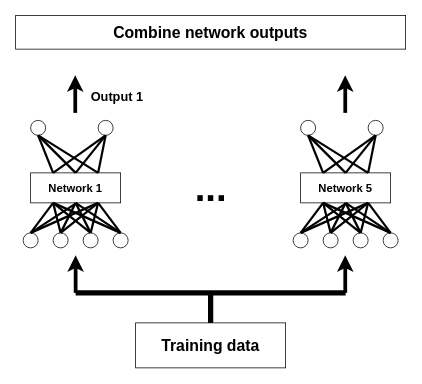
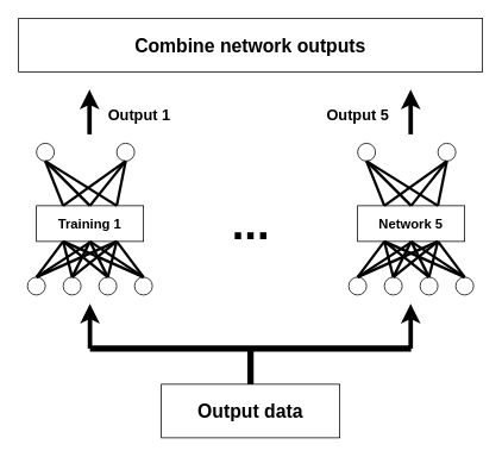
  <mxCell id="0" />
  <mxCell id="1" parent="0" />
- <mxCell id="2" value="&lt;font size=&quot;1&quot;&gt;&lt;b style=&quot;font-size: 21px&quot;&gt;Training data&lt;/b&gt;&lt;/font&gt;" style="rounded=0;whiteSpace=wrap;html=1;" vertex="1" parent="1"><mxGeometry x="180" y="430" width="200" height="60" as="geometry" /></mxCell>
+ <mxCell id="2" value="&lt;font size=&quot;1&quot;&gt;&lt;b style=&quot;font-size: 21px&quot;&gt;Output data&lt;/b&gt;&lt;/font&gt;" style="rounded=0;whiteSpace=wrap;html=1;" vertex="1" parent="1"><mxGeometry x="180" y="430" width="200" height="60" as="geometry" /></mxCell>
  <mxCell id="3" value="" style="endArrow=none;html=1;jumpSize=6;strokeWidth=7;" edge="1" parent="1"><mxGeometry width="50" height="50" relative="1" as="geometry"><mxPoint x="280" y="430" as="sourcePoint" /><mxPoint x="280" y="390" as="targetPoint" /></mxGeometry></mxCell>
  <mxCell id="4" value="" style="endArrow=none;html=1;jumpSize=6;strokeWidth=7;" edge="1" parent="1"><mxGeometry width="50" height="50" relative="1" as="geometry"><mxPoint x="100" y="390" as="sourcePoint" /><mxPoint x="460" y="390" as="targetPoint" /></mxGeometry></mxCell>
  <mxCell id="5" value="" style="endArrow=classic;html=1;jumpSize=6;strokeWidth=5;" edge="1" parent="1"><mxGeometry width="50" height="50" relative="1" as="geometry"><mxPoint x="100" y="390" as="sourcePoint" /><mxPoint x="100" y="340" as="targetPoint" /></mxGeometry></mxCell>
  <mxCell id="6" value="" style="ellipse;whiteSpace=wrap;html=1;aspect=fixed;strokeColor=#000000;fillColor=#FFFFFF;" vertex="1" parent="1"><mxGeometry x="30" y="310" width="20" height="20" as="geometry" /></mxCell>
  <mxCell id="7" value="" style="ellipse;whiteSpace=wrap;html=1;aspect=fixed;strokeColor=#000000;fillColor=#FFFFFF;" vertex="1" parent="1"><mxGeometry x="70" y="310" width="20" height="20" as="geometry" /></mxCell>
  <mxCell id="8" value="" style="ellipse;whiteSpace=wrap;html=1;aspect=fixed;strokeColor=#000000;fillColor=#FFFFFF;" vertex="1" parent="1"><mxGeometry x="110" y="310" width="20" height="20" as="geometry" /></mxCell>
  <mxCell id="9" value="" style="ellipse;whiteSpace=wrap;html=1;aspect=fixed;strokeColor=#000000;fillColor=#FFFFFF;" vertex="1" parent="1"><mxGeometry x="150" y="310" width="20" height="20" as="geometry" /></mxCell>
- <mxCell id="10" value="&lt;b&gt;&lt;font style=&quot;font-size: 15px&quot;&gt;Network 1&lt;/font&gt;&lt;/b&gt;" style="rounded=0;whiteSpace=wrap;html=1;strokeColor=#000000;fillColor=#FFFFFF;" vertex="1" parent="1"><mxGeometry x="40" y="230" width="120" height="40" as="geometry" /></mxCell>
+ <mxCell id="10" value="&lt;b&gt;&lt;font style=&quot;font-size: 15px&quot;&gt;Training 1&lt;/font&gt;&lt;/b&gt;" style="rounded=0;whiteSpace=wrap;html=1;strokeColor=#000000;fillColor=#FFFFFF;" vertex="1" parent="1"><mxGeometry x="40" y="230" width="120" height="40" as="geometry" /></mxCell>
  <mxCell id="11" value="" style="endArrow=none;html=1;jumpSize=6;strokeWidth=3;entryX=0.25;entryY=1;entryDx=0;entryDy=0;exitX=0.5;exitY=0;exitDx=0;exitDy=0;" edge="1" parent="1" source="6" target="10"><mxGeometry width="50" height="50" relative="1" as="geometry"><mxPoint x="-20" y="490" as="sourcePoint" /><mxPoint x="-20" y="450" as="targetPoint" /></mxGeometry></mxCell>
  <mxCell id="12" value="" style="endArrow=none;html=1;jumpSize=6;strokeWidth=3;exitX=0.5;exitY=0;exitDx=0;exitDy=0;" edge="1" parent="1" source="6"><mxGeometry width="50" height="50" relative="1" as="geometry"><mxPoint x="50" y="320" as="sourcePoint" /><mxPoint x="100" y="271" as="targetPoint" /></mxGeometry></mxCell>
  <mxCell id="13" value="" style="endArrow=none;html=1;jumpSize=6;strokeWidth=3;entryX=0.75;entryY=1;entryDx=0;entryDy=0;exitX=0.5;exitY=0;exitDx=0;exitDy=0;" edge="1" parent="1" source="6" target="10"><mxGeometry width="50" height="50" relative="1" as="geometry"><mxPoint x="60" y="330" as="sourcePoint" /><mxPoint x="90" y="290" as="targetPoint" /></mxGeometry></mxCell>
  <mxCell id="14" value="" style="endArrow=none;html=1;jumpSize=6;strokeWidth=3;entryX=0.25;entryY=1;entryDx=0;entryDy=0;exitX=0.5;exitY=0;exitDx=0;exitDy=0;" edge="1" parent="1" source="7" target="10"><mxGeometry width="50" height="50" relative="1" as="geometry"><mxPoint x="70" y="340" as="sourcePoint" /><mxPoint x="100" y="300" as="targetPoint" /></mxGeometry></mxCell>
  <mxCell id="15" value="" style="endArrow=none;html=1;jumpSize=6;strokeWidth=3;entryX=0.5;entryY=1;entryDx=0;entryDy=0;" edge="1" parent="1" target="10"><mxGeometry width="50" height="50" relative="1" as="geometry"><mxPoint x="80" y="310" as="sourcePoint" /><mxPoint x="110" y="310" as="targetPoint" /></mxGeometry></mxCell>
  <mxCell id="16" value="" style="endArrow=none;html=1;jumpSize=6;strokeWidth=3;entryX=0.75;entryY=1;entryDx=0;entryDy=0;exitX=0.5;exitY=0;exitDx=0;exitDy=0;" edge="1" parent="1" source="7" target="10"><mxGeometry width="50" height="50" relative="1" as="geometry"><mxPoint x="90" y="360" as="sourcePoint" /><mxPoint x="120" y="320" as="targetPoint" /></mxGeometry></mxCell>
  <mxCell id="17" value="" style="endArrow=none;html=1;jumpSize=6;strokeWidth=3;entryX=0.75;entryY=1;entryDx=0;entryDy=0;" edge="1" parent="1" target="10"><mxGeometry width="50" height="50" relative="1" as="geometry"><mxPoint x="120" y="310" as="sourcePoint" /><mxPoint x="130" y="330" as="targetPoint" /></mxGeometry></mxCell>
  <mxCell id="18" value="" style="endArrow=none;html=1;jumpSize=6;strokeWidth=3;entryX=0.75;entryY=1;entryDx=0;entryDy=0;exitX=0.5;exitY=0;exitDx=0;exitDy=0;" edge="1" parent="1" source="9" target="10"><mxGeometry width="50" height="50" relative="1" as="geometry"><mxPoint x="110" y="380" as="sourcePoint" /><mxPoint x="140" y="340" as="targetPoint" /></mxGeometry></mxCell>
  <mxCell id="19" value="" style="endArrow=none;html=1;jumpSize=6;strokeWidth=3;entryX=0.5;entryY=1;entryDx=0;entryDy=0;exitX=0.5;exitY=0;exitDx=0;exitDy=0;" edge="1" parent="1" source="8" target="10"><mxGeometry width="50" height="50" relative="1" as="geometry"><mxPoint x="240" y="260" as="sourcePoint" /><mxPoint x="270" y="220" as="targetPoint" /></mxGeometry></mxCell>
  <mxCell id="20" value="" style="endArrow=none;html=1;jumpSize=6;strokeWidth=3;entryX=0.25;entryY=1;entryDx=0;entryDy=0;exitX=0.5;exitY=0;exitDx=0;exitDy=0;" edge="1" parent="1" source="8" target="10"><mxGeometry width="50" height="50" relative="1" as="geometry"><mxPoint x="250" y="270" as="sourcePoint" /><mxPoint x="280" y="230" as="targetPoint" /></mxGeometry></mxCell>
  <mxCell id="21" value="" style="endArrow=none;html=1;jumpSize=6;strokeWidth=3;entryX=0.5;entryY=1;entryDx=0;entryDy=0;exitX=0.5;exitY=0;exitDx=0;exitDy=0;" edge="1" parent="1" source="9" target="10"><mxGeometry width="50" height="50" relative="1" as="geometry"><mxPoint x="260" y="280" as="sourcePoint" /><mxPoint x="290" y="240" as="targetPoint" /></mxGeometry></mxCell>
  <mxCell id="22" value="" style="endArrow=none;html=1;jumpSize=6;strokeWidth=3;entryX=0.25;entryY=1;entryDx=0;entryDy=0;exitX=0.5;exitY=0;exitDx=0;exitDy=0;" edge="1" parent="1" source="9" target="10"><mxGeometry width="50" height="50" relative="1" as="geometry"><mxPoint x="270" y="290" as="sourcePoint" /><mxPoint x="300" y="250" as="targetPoint" /></mxGeometry></mxCell>
  <mxCell id="23" value="" style="ellipse;whiteSpace=wrap;html=1;aspect=fixed;strokeColor=#000000;fillColor=#FFFFFF;" vertex="1" parent="1"><mxGeometry x="130" y="160" width="20" height="20" as="geometry" /></mxCell>
  <mxCell id="24" value="" style="ellipse;whiteSpace=wrap;html=1;aspect=fixed;strokeColor=#000000;fillColor=#FFFFFF;" vertex="1" parent="1"><mxGeometry x="40" y="160" width="20" height="20" as="geometry" /></mxCell>
  <mxCell id="25" value="" style="endArrow=none;html=1;jumpSize=6;strokeWidth=3;entryX=0.5;entryY=1;entryDx=0;entryDy=0;exitX=0.25;exitY=0;exitDx=0;exitDy=0;" edge="1" parent="1" source="10" target="23"><mxGeometry width="50" height="50" relative="1" as="geometry"><mxPoint x="350" y="220" as="sourcePoint" /><mxPoint x="260" y="180" as="targetPoint" /></mxGeometry></mxCell>
  <mxCell id="26" value="" style="endArrow=none;html=1;jumpSize=6;strokeWidth=3;entryX=0.5;entryY=1;entryDx=0;entryDy=0;exitX=0.25;exitY=0;exitDx=0;exitDy=0;" edge="1" parent="1" source="10" target="24"><mxGeometry width="50" height="50" relative="1" as="geometry"><mxPoint x="360" y="230" as="sourcePoint" /><mxPoint x="270" y="190" as="targetPoint" /></mxGeometry></mxCell>
  <mxCell id="27" value="" style="endArrow=none;html=1;jumpSize=6;strokeWidth=3;entryX=0.5;entryY=0;entryDx=0;entryDy=0;exitX=0.5;exitY=1;exitDx=0;exitDy=0;" edge="1" parent="1" source="23" target="10"><mxGeometry width="50" height="50" relative="1" as="geometry"><mxPoint x="370" y="240" as="sourcePoint" /><mxPoint x="280" y="200" as="targetPoint" /></mxGeometry></mxCell>
  <mxCell id="28" value="" style="endArrow=none;html=1;jumpSize=6;strokeWidth=3;entryX=0.5;entryY=1;entryDx=0;entryDy=0;exitX=0.5;exitY=0;exitDx=0;exitDy=0;" edge="1" parent="1" source="10" target="24"><mxGeometry width="50" height="50" relative="1" as="geometry"><mxPoint x="380" y="250" as="sourcePoint" /><mxPoint x="290" y="210" as="targetPoint" /></mxGeometry></mxCell>
  <mxCell id="29" value="" style="endArrow=none;html=1;jumpSize=6;strokeWidth=3;entryX=0.5;entryY=1;entryDx=0;entryDy=0;exitX=0.75;exitY=0;exitDx=0;exitDy=0;" edge="1" parent="1" source="10" target="23"><mxGeometry width="50" height="50" relative="1" as="geometry"><mxPoint x="390" y="260" as="sourcePoint" /><mxPoint x="300" y="220" as="targetPoint" /></mxGeometry></mxCell>
  <mxCell id="30" value="" style="endArrow=none;html=1;jumpSize=6;strokeWidth=3;entryX=0.75;entryY=0;entryDx=0;entryDy=0;exitX=0.5;exitY=1;exitDx=0;exitDy=0;" edge="1" parent="1" source="24" target="10"><mxGeometry width="50" height="50" relative="1" as="geometry"><mxPoint x="400" y="270" as="sourcePoint" /><mxPoint x="310" y="230" as="targetPoint" /></mxGeometry></mxCell>
  <mxCell id="31" value="" style="endArrow=classic;html=1;jumpSize=6;strokeWidth=5;" edge="1" parent="1"><mxGeometry width="50" height="50" relative="1" as="geometry"><mxPoint x="99.5" y="150" as="sourcePoint" /><mxPoint x="99.5" y="100" as="targetPoint" /></mxGeometry></mxCell>
  <mxCell id="32" value="&lt;b&gt;&lt;font style=&quot;font-size: 17px&quot;&gt;Output 1&lt;/font&gt;&lt;/b&gt;" style="text;html=1;align=center;verticalAlign=middle;resizable=0;points=[];;autosize=1;" vertex="1" parent="1"><mxGeometry x="110" y="120" width="90" height="20" as="geometry" /></mxCell>
- <mxCell id="33" value="&lt;b&gt;&lt;font style=&quot;font-size: 21px&quot;&gt;Combine network outputs&lt;/font&gt;&lt;/b&gt;" style="rounded=0;whiteSpace=wrap;html=1;" vertex="1" parent="1"><mxGeometry x="20" y="20" width="520" height="45" as="geometry" /></mxCell>
+ <mxCell id="33" value="&lt;b&gt;&lt;font style=&quot;font-size: 21px&quot;&gt;Combine network outputs&lt;/font&gt;&lt;/b&gt;" style="rounded=0;whiteSpace=wrap;html=1;" vertex="1" parent="1"><mxGeometry x="20" y="20" width="520" height="60" as="geometry" /></mxCell>
  <mxCell id="34" value="&lt;b&gt;&lt;font style=&quot;font-size: 51px&quot;&gt;...&lt;/font&gt;&lt;/b&gt;" style="text;html=1;align=center;verticalAlign=middle;resizable=0;points=[];;autosize=1;" vertex="1" parent="1"><mxGeometry x="250" y="235" width="60" height="30" as="geometry" /></mxCell>
  <mxCell id="35" value="" style="ellipse;whiteSpace=wrap;html=1;aspect=fixed;strokeColor=#000000;fillColor=#FFFFFF;" vertex="1" parent="1"><mxGeometry x="390" y="310" width="20" height="20" as="geometry" /></mxCell>
  <mxCell id="36" value="" style="ellipse;whiteSpace=wrap;html=1;aspect=fixed;strokeColor=#000000;fillColor=#FFFFFF;" vertex="1" parent="1"><mxGeometry x="430" y="310" width="20" height="20" as="geometry" /></mxCell>
  <mxCell id="37" value="" style="ellipse;whiteSpace=wrap;html=1;aspect=fixed;strokeColor=#000000;fillColor=#FFFFFF;" vertex="1" parent="1"><mxGeometry x="470" y="310" width="20" height="20" as="geometry" /></mxCell>
  <mxCell id="38" value="" style="ellipse;whiteSpace=wrap;html=1;aspect=fixed;strokeColor=#000000;fillColor=#FFFFFF;" vertex="1" parent="1"><mxGeometry x="510" y="310" width="20" height="20" as="geometry" /></mxCell>
  <mxCell id="39" value="&lt;b&gt;&lt;font style=&quot;font-size: 15px&quot;&gt;Network 5&lt;br&gt;&lt;/font&gt;&lt;/b&gt;" style="rounded=0;whiteSpace=wrap;html=1;strokeColor=#000000;fillColor=#FFFFFF;" vertex="1" parent="1"><mxGeometry x="400" y="230" width="120" height="40" as="geometry" /></mxCell>
  <mxCell id="40" value="" style="endArrow=none;html=1;jumpSize=6;strokeWidth=3;entryX=0.25;entryY=1;entryDx=0;entryDy=0;exitX=0.5;exitY=0;exitDx=0;exitDy=0;" edge="1" parent="1" source="35" target="39"><mxGeometry width="50" height="50" relative="1" as="geometry"><mxPoint x="340" y="490" as="sourcePoint" /><mxPoint x="340" y="450" as="targetPoint" /></mxGeometry></mxCell>
  <mxCell id="41" value="" style="endArrow=none;html=1;jumpSize=6;strokeWidth=3;exitX=0.5;exitY=0;exitDx=0;exitDy=0;" edge="1" parent="1" source="35"><mxGeometry width="50" height="50" relative="1" as="geometry"><mxPoint x="410" y="320" as="sourcePoint" /><mxPoint x="460" y="271" as="targetPoint" /></mxGeometry></mxCell>
  <mxCell id="42" value="" style="endArrow=none;html=1;jumpSize=6;strokeWidth=3;entryX=0.75;entryY=1;entryDx=0;entryDy=0;exitX=0.5;exitY=0;exitDx=0;exitDy=0;" edge="1" parent="1" source="35" target="39"><mxGeometry width="50" height="50" relative="1" as="geometry"><mxPoint x="420" y="330" as="sourcePoint" /><mxPoint x="450" y="290" as="targetPoint" /></mxGeometry></mxCell>
  <mxCell id="43" value="" style="endArrow=none;html=1;jumpSize=6;strokeWidth=3;entryX=0.25;entryY=1;entryDx=0;entryDy=0;exitX=0.5;exitY=0;exitDx=0;exitDy=0;" edge="1" parent="1" source="36" target="39"><mxGeometry width="50" height="50" relative="1" as="geometry"><mxPoint x="430" y="340" as="sourcePoint" /><mxPoint x="460" y="300" as="targetPoint" /></mxGeometry></mxCell>
  <mxCell id="44" value="" style="endArrow=none;html=1;jumpSize=6;strokeWidth=3;entryX=0.5;entryY=1;entryDx=0;entryDy=0;" edge="1" parent="1" target="39"><mxGeometry width="50" height="50" relative="1" as="geometry"><mxPoint x="440" y="310" as="sourcePoint" /><mxPoint x="470" y="310" as="targetPoint" /></mxGeometry></mxCell>
  <mxCell id="45" value="" style="endArrow=none;html=1;jumpSize=6;strokeWidth=3;entryX=0.75;entryY=1;entryDx=0;entryDy=0;exitX=0.5;exitY=0;exitDx=0;exitDy=0;" edge="1" parent="1" source="36" target="39"><mxGeometry width="50" height="50" relative="1" as="geometry"><mxPoint x="450" y="360" as="sourcePoint" /><mxPoint x="480" y="320" as="targetPoint" /></mxGeometry></mxCell>
  <mxCell id="46" value="" style="endArrow=none;html=1;jumpSize=6;strokeWidth=3;entryX=0.75;entryY=1;entryDx=0;entryDy=0;" edge="1" parent="1" target="39"><mxGeometry width="50" height="50" relative="1" as="geometry"><mxPoint x="480" y="310" as="sourcePoint" /><mxPoint x="490" y="330" as="targetPoint" /></mxGeometry></mxCell>
  <mxCell id="47" value="" style="endArrow=none;html=1;jumpSize=6;strokeWidth=3;entryX=0.75;entryY=1;entryDx=0;entryDy=0;exitX=0.5;exitY=0;exitDx=0;exitDy=0;" edge="1" parent="1" source="38" target="39"><mxGeometry width="50" height="50" relative="1" as="geometry"><mxPoint x="470" y="380" as="sourcePoint" /><mxPoint x="500" y="340" as="targetPoint" /></mxGeometry></mxCell>
  <mxCell id="48" value="" style="endArrow=none;html=1;jumpSize=6;strokeWidth=3;entryX=0.5;entryY=1;entryDx=0;entryDy=0;exitX=0.5;exitY=0;exitDx=0;exitDy=0;" edge="1" parent="1" source="37" target="39"><mxGeometry width="50" height="50" relative="1" as="geometry"><mxPoint x="600" y="260" as="sourcePoint" /><mxPoint x="630" y="220" as="targetPoint" /></mxGeometry></mxCell>
  <mxCell id="49" value="" style="endArrow=none;html=1;jumpSize=6;strokeWidth=3;entryX=0.25;entryY=1;entryDx=0;entryDy=0;exitX=0.5;exitY=0;exitDx=0;exitDy=0;" edge="1" parent="1" source="37" target="39"><mxGeometry width="50" height="50" relative="1" as="geometry"><mxPoint x="610" y="270" as="sourcePoint" /><mxPoint x="640" y="230" as="targetPoint" /></mxGeometry></mxCell>
  <mxCell id="50" value="" style="endArrow=none;html=1;jumpSize=6;strokeWidth=3;entryX=0.5;entryY=1;entryDx=0;entryDy=0;exitX=0.5;exitY=0;exitDx=0;exitDy=0;" edge="1" parent="1" source="38" target="39"><mxGeometry width="50" height="50" relative="1" as="geometry"><mxPoint x="620" y="280" as="sourcePoint" /><mxPoint x="650" y="240" as="targetPoint" /></mxGeometry></mxCell>
  <mxCell id="51" value="" style="endArrow=none;html=1;jumpSize=6;strokeWidth=3;entryX=0.25;entryY=1;entryDx=0;entryDy=0;exitX=0.5;exitY=0;exitDx=0;exitDy=0;" edge="1" parent="1" source="38" target="39"><mxGeometry width="50" height="50" relative="1" as="geometry"><mxPoint x="630" y="290" as="sourcePoint" /><mxPoint x="660" y="250" as="targetPoint" /></mxGeometry></mxCell>
  <mxCell id="52" value="" style="ellipse;whiteSpace=wrap;html=1;aspect=fixed;strokeColor=#000000;fillColor=#FFFFFF;" vertex="1" parent="1"><mxGeometry x="490" y="160" width="20" height="20" as="geometry" /></mxCell>
  <mxCell id="53" value="" style="ellipse;whiteSpace=wrap;html=1;aspect=fixed;strokeColor=#000000;fillColor=#FFFFFF;" vertex="1" parent="1"><mxGeometry x="400" y="160" width="20" height="20" as="geometry" /></mxCell>
  <mxCell id="54" value="" style="endArrow=none;html=1;jumpSize=6;strokeWidth=3;entryX=0.5;entryY=1;entryDx=0;entryDy=0;exitX=0.25;exitY=0;exitDx=0;exitDy=0;" edge="1" parent="1" source="39" target="52"><mxGeometry width="50" height="50" relative="1" as="geometry"><mxPoint x="710" y="220" as="sourcePoint" /><mxPoint x="620" y="180" as="targetPoint" /></mxGeometry></mxCell>
  <mxCell id="55" value="" style="endArrow=none;html=1;jumpSize=6;strokeWidth=3;entryX=0.5;entryY=1;entryDx=0;entryDy=0;exitX=0.25;exitY=0;exitDx=0;exitDy=0;" edge="1" parent="1" source="39" target="53"><mxGeometry width="50" height="50" relative="1" as="geometry"><mxPoint x="720" y="230" as="sourcePoint" /><mxPoint x="630" y="190" as="targetPoint" /></mxGeometry></mxCell>
  <mxCell id="56" value="" style="endArrow=none;html=1;jumpSize=6;strokeWidth=3;entryX=0.5;entryY=0;entryDx=0;entryDy=0;exitX=0.5;exitY=1;exitDx=0;exitDy=0;" edge="1" parent="1" source="52" target="39"><mxGeometry width="50" height="50" relative="1" as="geometry"><mxPoint x="730" y="240" as="sourcePoint" /><mxPoint x="640" y="200" as="targetPoint" /></mxGeometry></mxCell>
  <mxCell id="57" value="" style="endArrow=none;html=1;jumpSize=6;strokeWidth=3;entryX=0.5;entryY=1;entryDx=0;entryDy=0;exitX=0.5;exitY=0;exitDx=0;exitDy=0;" edge="1" parent="1" source="39" target="53"><mxGeometry width="50" height="50" relative="1" as="geometry"><mxPoint x="740" y="250" as="sourcePoint" /><mxPoint x="650" y="210" as="targetPoint" /></mxGeometry></mxCell>
  <mxCell id="58" value="" style="endArrow=none;html=1;jumpSize=6;strokeWidth=3;entryX=0.5;entryY=1;entryDx=0;entryDy=0;exitX=0.75;exitY=0;exitDx=0;exitDy=0;" edge="1" parent="1" source="39" target="52"><mxGeometry width="50" height="50" relative="1" as="geometry"><mxPoint x="750" y="260" as="sourcePoint" /><mxPoint x="660" y="220" as="targetPoint" /></mxGeometry></mxCell>
  <mxCell id="59" value="" style="endArrow=none;html=1;jumpSize=6;strokeWidth=3;entryX=0.75;entryY=0;entryDx=0;entryDy=0;exitX=0.5;exitY=1;exitDx=0;exitDy=0;" edge="1" parent="1" source="53" target="39"><mxGeometry width="50" height="50" relative="1" as="geometry"><mxPoint x="760" y="270" as="sourcePoint" /><mxPoint x="670" y="230" as="targetPoint" /></mxGeometry></mxCell>
  <mxCell id="60" value="" style="endArrow=classic;html=1;jumpSize=6;strokeWidth=5;" edge="1" parent="1"><mxGeometry width="50" height="50" relative="1" as="geometry"><mxPoint x="459.5" y="150" as="sourcePoint" /><mxPoint x="459.5" y="100" as="targetPoint" /></mxGeometry></mxCell>
+ <mxCell id="61" value="&lt;b&gt;&lt;font style=&quot;font-size: 17px&quot;&gt;Output 5&lt;/font&gt;&lt;/b&gt;" style="text;html=1;align=center;verticalAlign=middle;resizable=0;points=[];;autosize=1;" vertex="1" parent="1"><mxGeometry x="355" y="120" width="90" height="20" as="geometry" /></mxCell>
  <mxCell id="62" value="" style="endArrow=classic;html=1;jumpSize=6;strokeWidth=5;" edge="1" parent="1"><mxGeometry width="50" height="50" relative="1" as="geometry"><mxPoint x="459.5" y="390" as="sourcePoint" /><mxPoint x="459.5" y="340" as="targetPoint" /></mxGeometry></mxCell>
